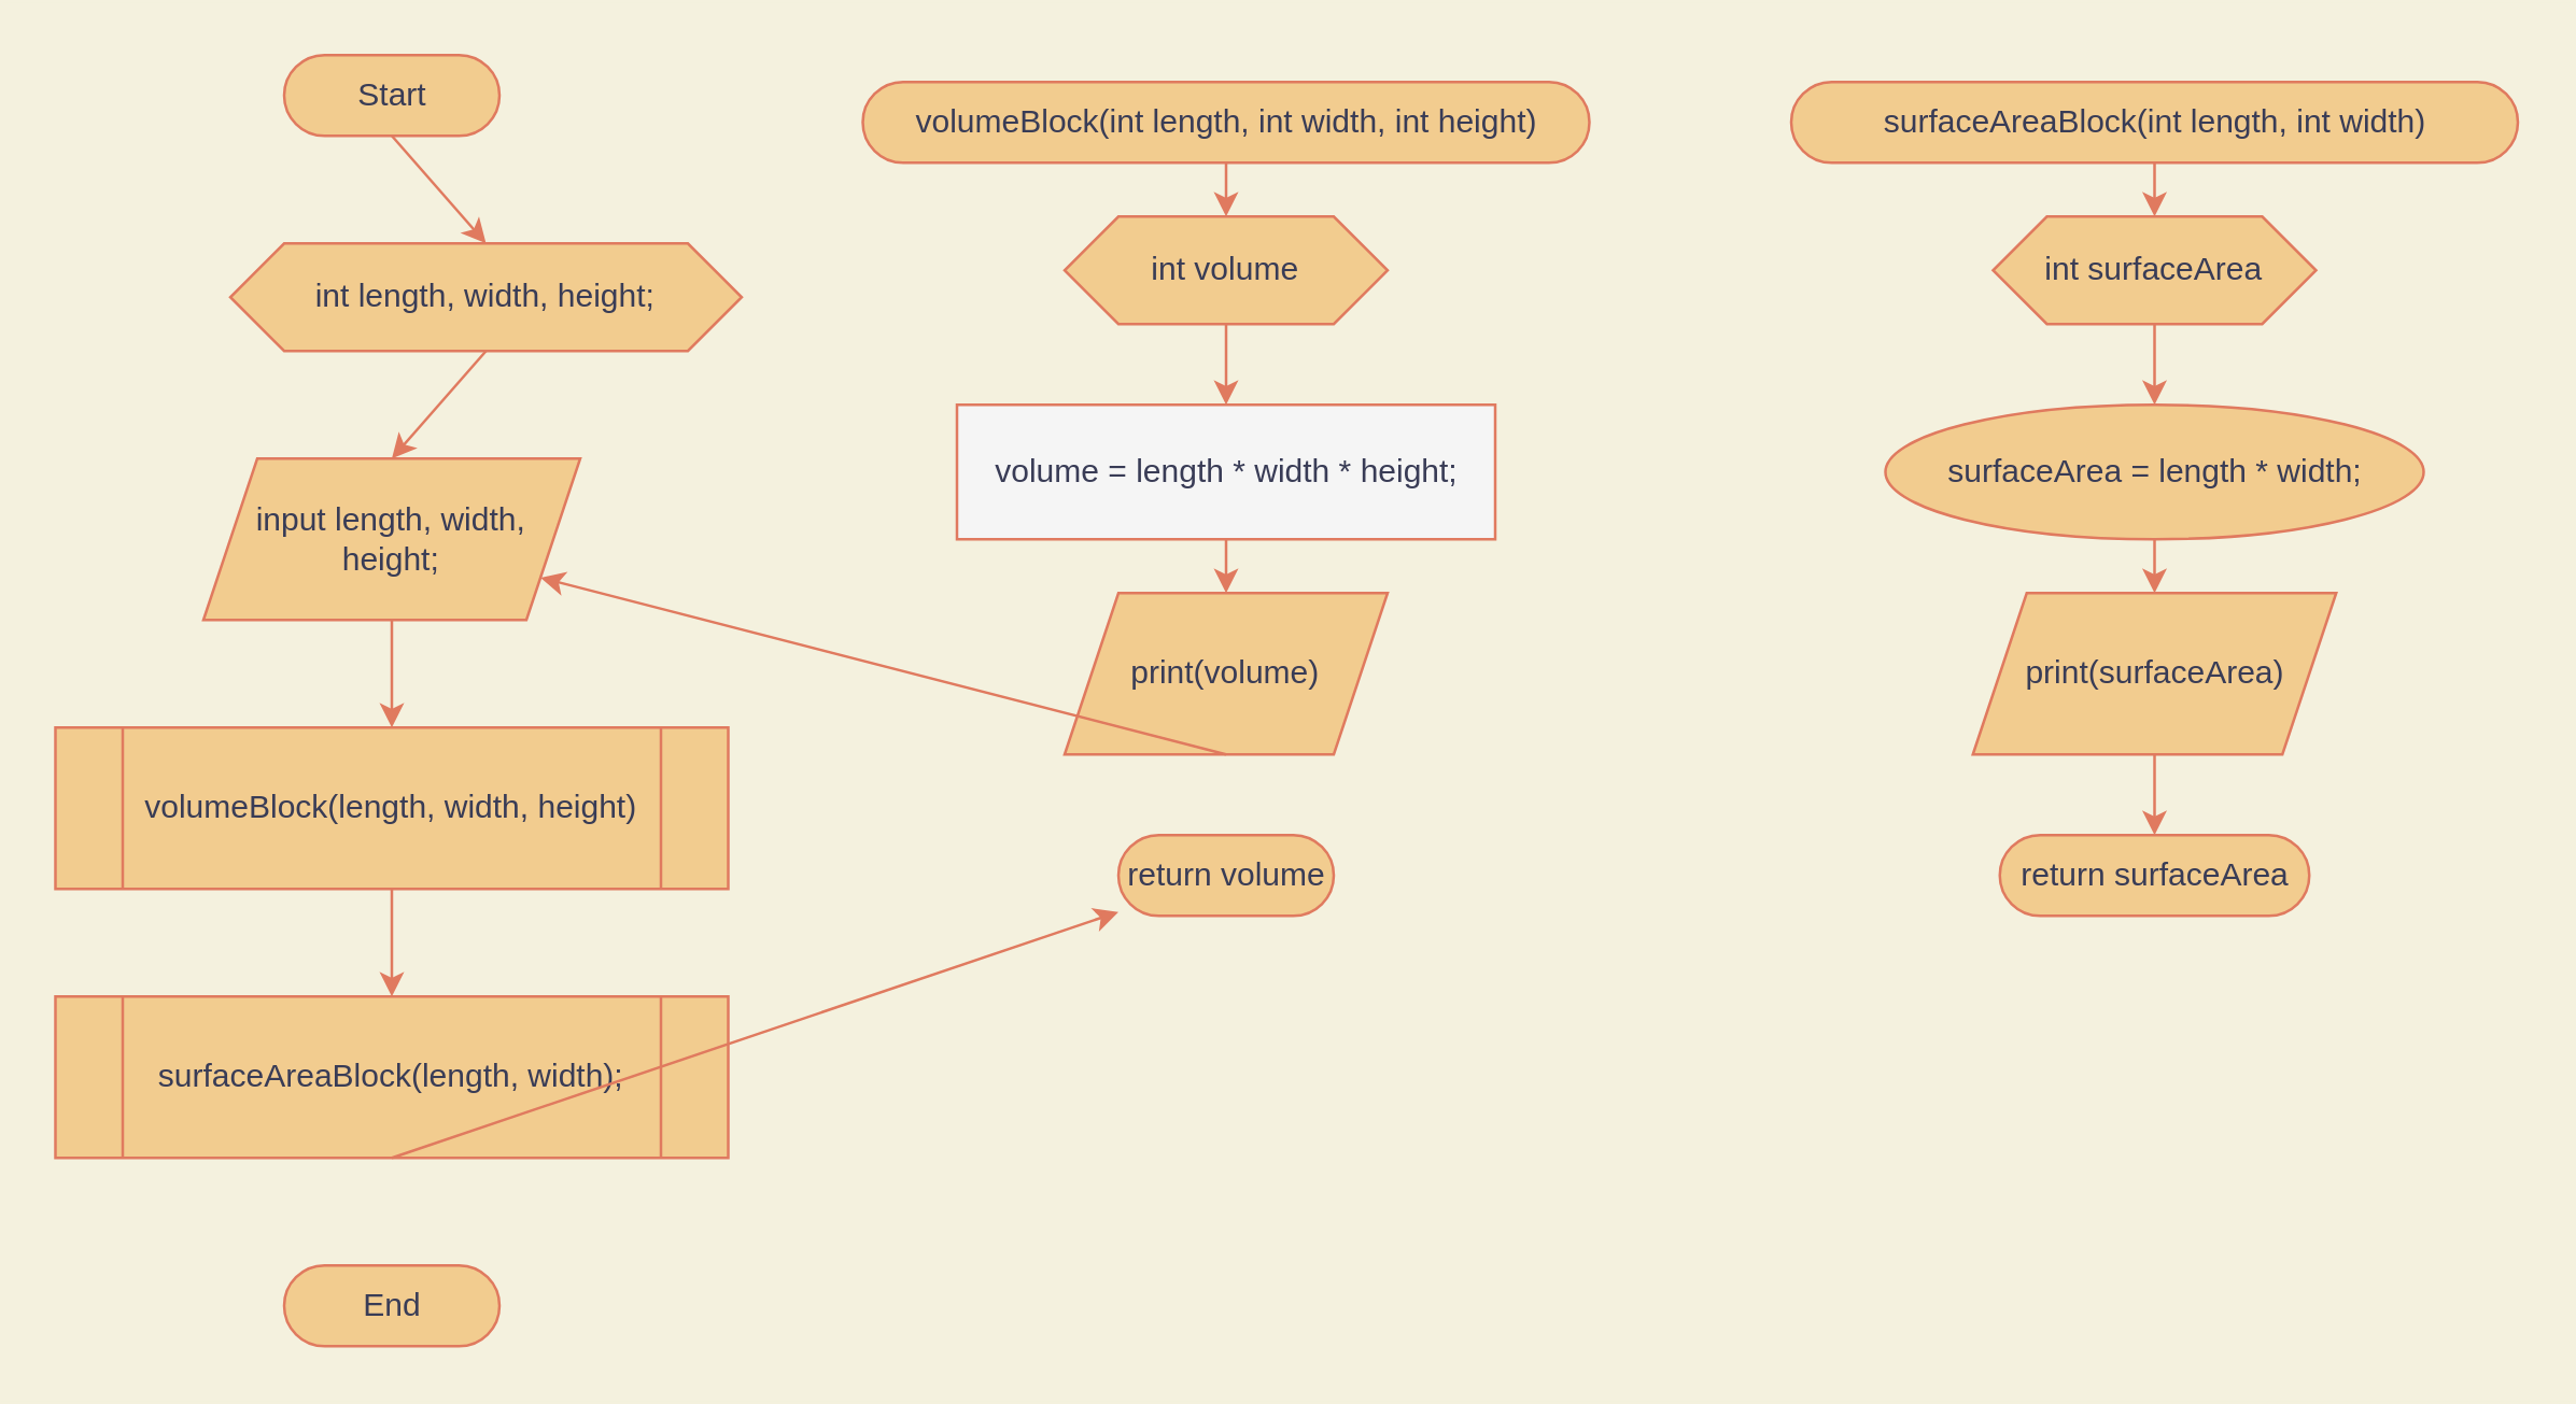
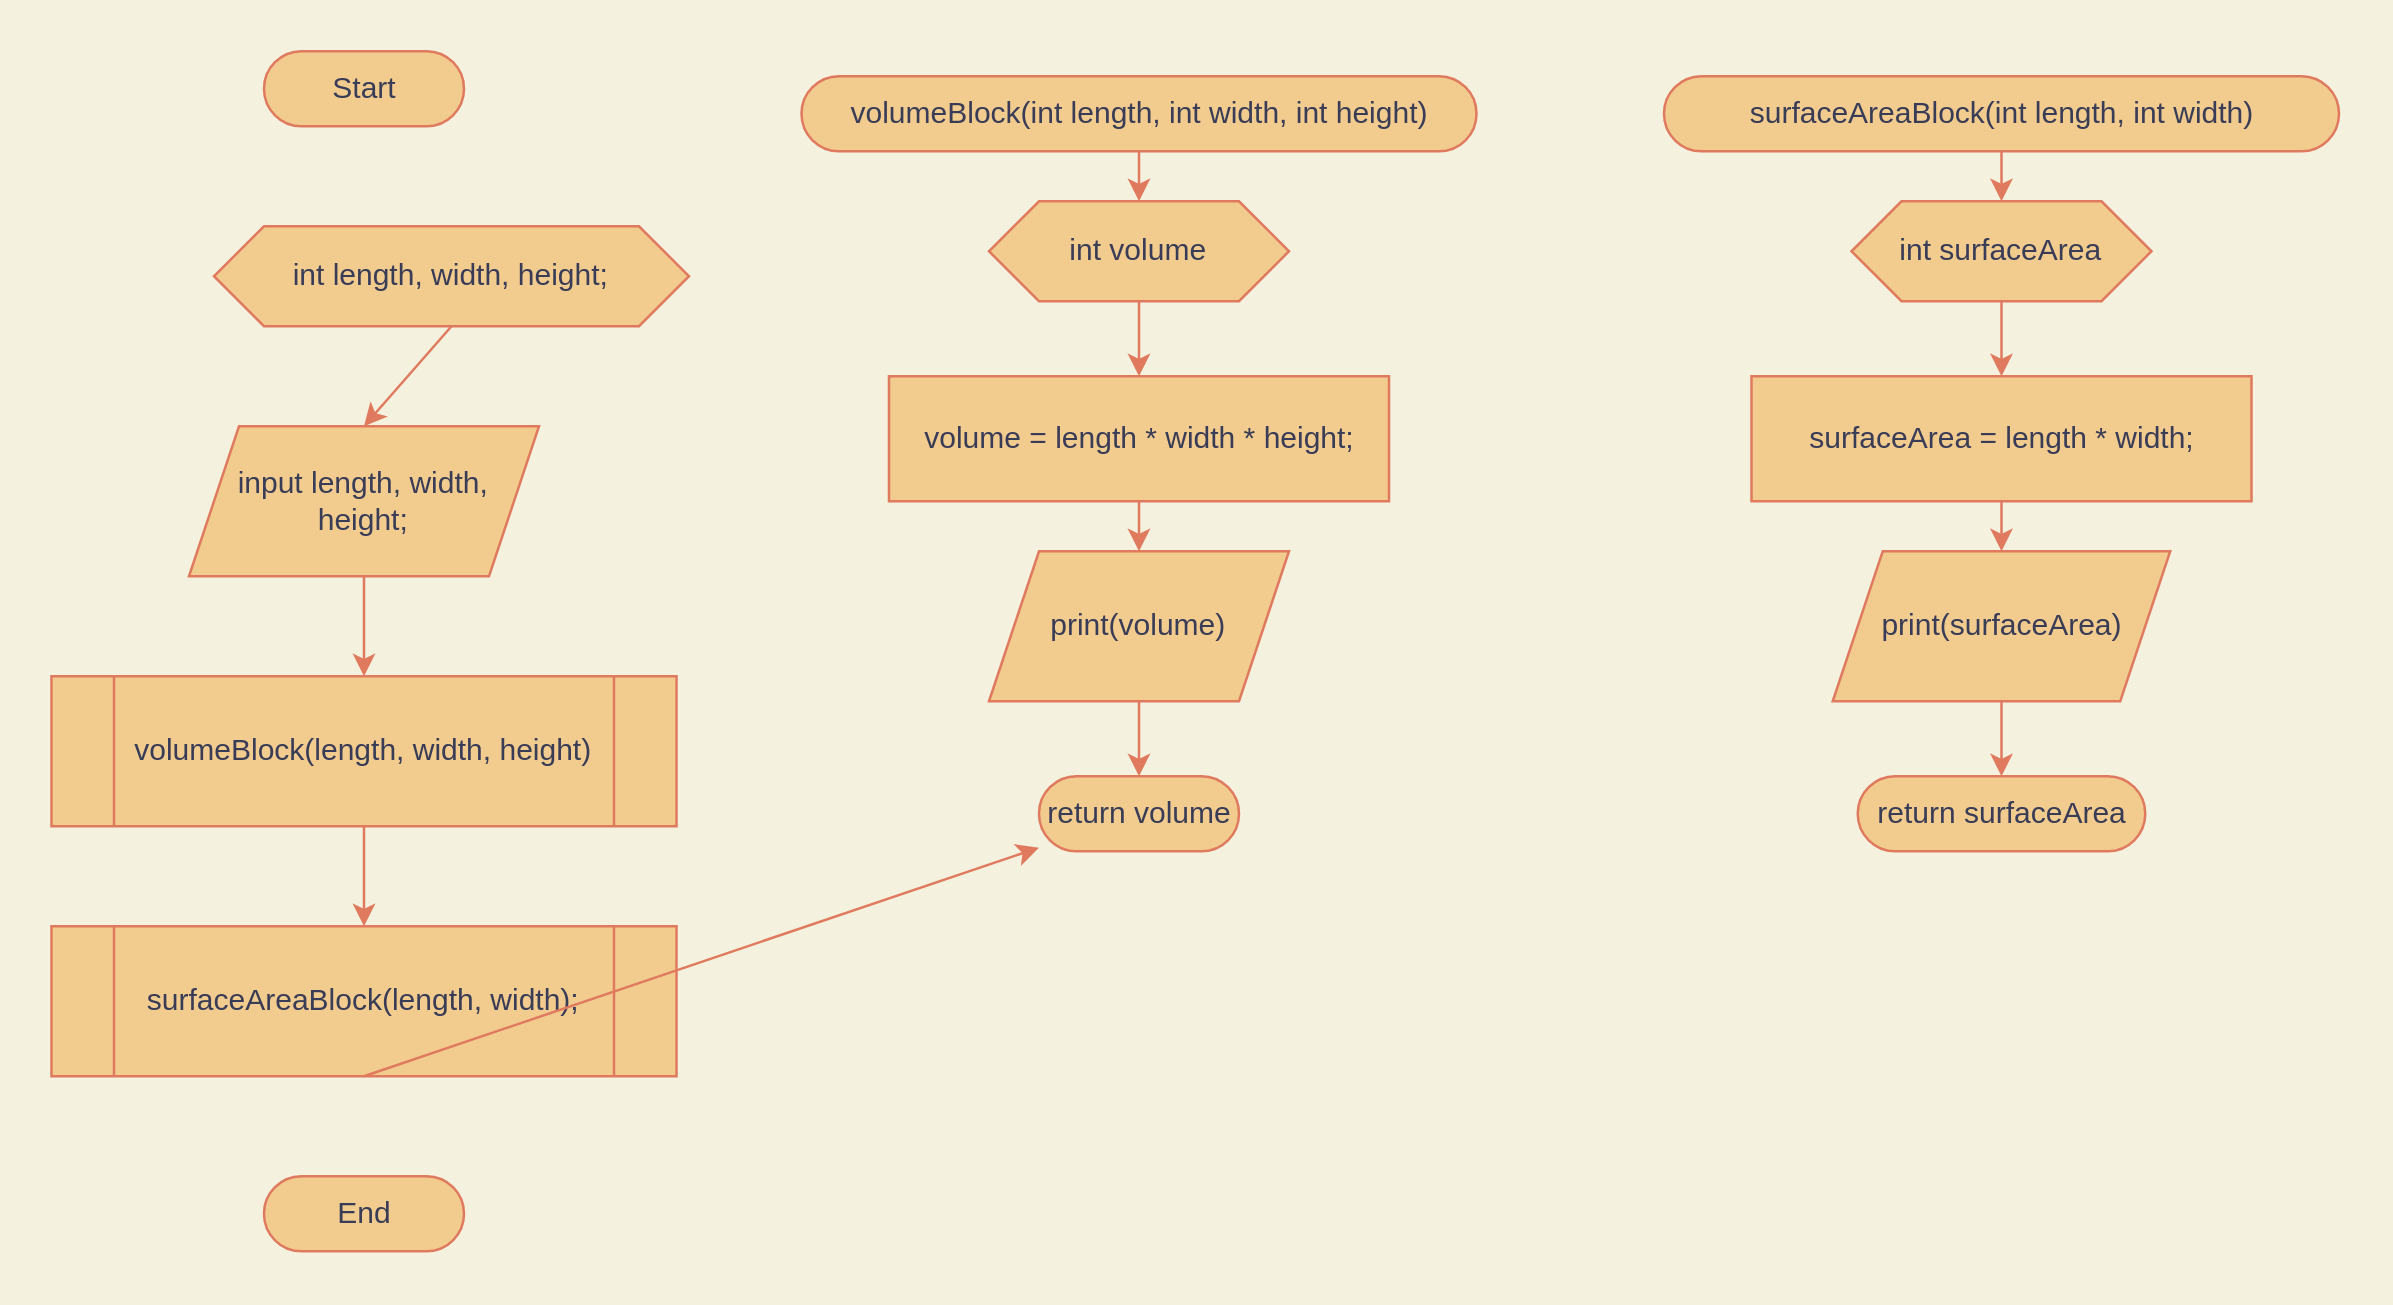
  <mxCell id="0" />
  <mxCell id="1" parent="0" />
  <mxCell id="2" value="Start" style="html=1;dashed=0;whitespace=wrap;shape=mxgraph.dfd.start;fillColor=#F2CC8F;strokeColor=#E07A5F;fontColor=#393C56;" vertex="1" parent="1"><mxGeometry x="105" y="20" width="80" height="30" as="geometry" /></mxCell>
  <mxCell id="3" value="volumeBlock(int length, int width, int height)" style="html=1;dashed=0;whitespace=wrap;shape=mxgraph.dfd.start;fillColor=#F2CC8F;strokeColor=#E07A5F;fontColor=#393C56;" vertex="1" parent="1"><mxGeometry x="320" y="30" width="270" height="30" as="geometry" /></mxCell>
  <mxCell id="4" value="End" style="html=1;dashed=0;whitespace=wrap;shape=mxgraph.dfd.start;fillColor=#F2CC8F;strokeColor=#E07A5F;fontColor=#393C56;" vertex="1" parent="1"><mxGeometry x="105" y="470" width="80" height="30" as="geometry" /></mxCell>
  <mxCell id="5" value="return volume" style="html=1;dashed=0;whitespace=wrap;shape=mxgraph.dfd.start;fillColor=#F2CC8F;strokeColor=#E07A5F;fontColor=#393C56;" vertex="1" parent="1"><mxGeometry x="415" y="310" width="80" height="30" as="geometry" /></mxCell>
  <mxCell id="6" value="int volume" style="shape=hexagon;perimeter=hexagonPerimeter2;whiteSpace=wrap;html=1;fixedSize=1;fillColor=#F2CC8F;strokeColor=#E07A5F;fontColor=#393C56;" vertex="1" parent="1"><mxGeometry x="395" y="80" width="120" height="40" as="geometry" /></mxCell>
- <mxCell id="7" value="volume = length * width * height;" style="html=1;dashed=0;whitespace=wrap;fillColor=#f5f5f5;strokeColor=#E07A5F;fontColor=#393C56;" vertex="1" parent="1"><mxGeometry x="355" y="150" width="200" height="50" as="geometry" /></mxCell>
+ <mxCell id="7" value="volume = length * width * height;" style="html=1;dashed=0;whitespace=wrap;fillColor=#F2CC8F;strokeColor=#E07A5F;fontColor=#393C56;" vertex="1" parent="1"><mxGeometry x="355" y="150" width="200" height="50" as="geometry" /></mxCell>
  <mxCell id="8" value="print(volume)" style="shape=parallelogram;perimeter=parallelogramPerimeter;whiteSpace=wrap;html=1;fixedSize=1;fillColor=#F2CC8F;strokeColor=#E07A5F;fontColor=#393C56;" vertex="1" parent="1"><mxGeometry x="395" y="220" width="120" height="60" as="geometry" /></mxCell>
  <mxCell id="9" value="surfaceAreaBlock(int length, int width)" style="html=1;dashed=0;whitespace=wrap;shape=mxgraph.dfd.start;fillColor=#F2CC8F;strokeColor=#E07A5F;fontColor=#393C56;" vertex="1" parent="1"><mxGeometry x="665" y="30" width="270" height="30" as="geometry" /></mxCell>
  <mxCell id="10" value="return&amp;nbsp;&lt;span style=&quot;&quot;&gt;surfaceArea&lt;/span&gt;" style="html=1;dashed=0;whitespace=wrap;shape=mxgraph.dfd.start;fillColor=#F2CC8F;strokeColor=#E07A5F;fontColor=#393C56;" vertex="1" parent="1"><mxGeometry x="742.5" y="310" width="115" height="30" as="geometry" /></mxCell>
  <mxCell id="11" value="int surfaceArea" style="shape=hexagon;perimeter=hexagonPerimeter2;whiteSpace=wrap;html=1;fixedSize=1;fillColor=#F2CC8F;strokeColor=#E07A5F;fontColor=#393C56;" vertex="1" parent="1"><mxGeometry x="740" y="80" width="120" height="40" as="geometry" /></mxCell>
- <mxCell id="12" value="surfaceArea = length * width;" style="ellipse;html=1;dashed=0;whitespace=wrap;fillColor=#F2CC8F;strokeColor=#E07A5F;fontColor=#393C56;" vertex="1" parent="1"><mxGeometry x="700" y="150" width="200" height="50" as="geometry" /></mxCell>
+ <mxCell id="12" value="surfaceArea = length * width;" style="html=1;dashed=0;whitespace=wrap;fillColor=#F2CC8F;strokeColor=#E07A5F;fontColor=#393C56;" vertex="1" parent="1"><mxGeometry x="700" y="150" width="200" height="50" as="geometry" /></mxCell>
  <mxCell id="13" value="print(surfaceArea)" style="shape=parallelogram;perimeter=parallelogramPerimeter;whiteSpace=wrap;html=1;fixedSize=1;fillColor=#F2CC8F;strokeColor=#E07A5F;fontColor=#393C56;" vertex="1" parent="1"><mxGeometry x="732.5" y="220" width="135" height="60" as="geometry" /></mxCell>
- <mxCell id="14" value="" style="endArrow=classic;html=1;rounded=0;entryX=0.5;entryY=0;entryDx=0;entryDy=0;exitX=0.5;exitY=0.5;exitDx=0;exitDy=15;exitPerimeter=0;labelBackgroundColor=#F4F1DE;strokeColor=#E07A5F;fontColor=#393C56;" edge="1" parent="1" source="2" target="23"><mxGeometry width="50" height="50" relative="1" as="geometry"><mxPoint x="320" y="430" as="sourcePoint" /><mxPoint x="370" y="380" as="targetPoint" /></mxGeometry></mxCell>
  <mxCell id="15" value="" style="endArrow=classic;html=1;rounded=0;entryX=0.5;entryY=0;entryDx=0;entryDy=0;exitX=0.5;exitY=0.5;exitDx=0;exitDy=15;exitPerimeter=0;labelBackgroundColor=#F4F1DE;strokeColor=#E07A5F;fontColor=#393C56;" edge="1" parent="1" source="3" target="6"><mxGeometry width="50" height="50" relative="1" as="geometry"><mxPoint x="425" y="440" as="sourcePoint" /><mxPoint x="475" y="390" as="targetPoint" /></mxGeometry></mxCell>
  <mxCell id="16" value="" style="endArrow=classic;html=1;rounded=0;entryX=0.5;entryY=0.5;entryDx=0;entryDy=-15;entryPerimeter=0;exitX=0.5;exitY=1;exitDx=0;exitDy=0;labelBackgroundColor=#F4F1DE;strokeColor=#E07A5F;fontColor=#393C56;" edge="1" parent="1" source="13" target="10"><mxGeometry width="50" height="50" relative="1" as="geometry"><mxPoint x="435" y="450" as="sourcePoint" /><mxPoint x="485" y="400" as="targetPoint" /></mxGeometry></mxCell>
  <mxCell id="17" value="" style="endArrow=classic;html=1;rounded=0;entryX=0.5;entryY=0;entryDx=0;entryDy=0;exitX=0.5;exitY=1;exitDx=0;exitDy=0;labelBackgroundColor=#F4F1DE;strokeColor=#E07A5F;fontColor=#393C56;" edge="1" parent="1" source="12" target="13"><mxGeometry width="50" height="50" relative="1" as="geometry"><mxPoint x="445" y="460" as="sourcePoint" /><mxPoint x="495" y="410" as="targetPoint" /></mxGeometry></mxCell>
  <mxCell id="18" value="" style="endArrow=classic;html=1;rounded=0;entryX=0.5;entryY=0;entryDx=0;entryDy=0;exitX=0.5;exitY=1;exitDx=0;exitDy=0;labelBackgroundColor=#F4F1DE;strokeColor=#E07A5F;fontColor=#393C56;" edge="1" parent="1" source="11" target="12"><mxGeometry width="50" height="50" relative="1" as="geometry"><mxPoint x="455" y="470" as="sourcePoint" /><mxPoint x="505" y="420" as="targetPoint" /></mxGeometry></mxCell>
  <mxCell id="19" value="" style="endArrow=classic;html=1;rounded=0;entryX=0.5;entryY=0;entryDx=0;entryDy=0;exitX=0.5;exitY=0.5;exitDx=0;exitDy=15;exitPerimeter=0;labelBackgroundColor=#F4F1DE;strokeColor=#E07A5F;fontColor=#393C56;" edge="1" parent="1" source="9" target="11"><mxGeometry width="50" height="50" relative="1" as="geometry"><mxPoint x="465" y="480" as="sourcePoint" /><mxPoint x="515" y="430" as="targetPoint" /></mxGeometry></mxCell>
  <mxCell id="20" value="" style="endArrow=classic;html=1;rounded=0;entryX=0.5;entryY=0;entryDx=0;entryDy=0;exitX=0.5;exitY=1;exitDx=0;exitDy=0;labelBackgroundColor=#F4F1DE;strokeColor=#E07A5F;fontColor=#393C56;" edge="1" parent="1" source="6" target="7"><mxGeometry width="50" height="50" relative="1" as="geometry"><mxPoint x="435" y="450" as="sourcePoint" /><mxPoint x="485" y="400" as="targetPoint" /></mxGeometry></mxCell>
  <mxCell id="21" value="" style="endArrow=classic;html=1;rounded=0;entryX=0.5;entryY=0;entryDx=0;entryDy=0;exitX=0.5;exitY=1;exitDx=0;exitDy=0;labelBackgroundColor=#F4F1DE;strokeColor=#E07A5F;fontColor=#393C56;" edge="1" parent="1" source="7" target="8"><mxGeometry width="50" height="50" relative="1" as="geometry"><mxPoint x="445" y="460" as="sourcePoint" /><mxPoint x="495" y="410" as="targetPoint" /></mxGeometry></mxCell>
- <mxCell id="22" value="" style="endArrow=classic;html=1;rounded=0;exitX=0.5;exitY=1;exitDx=0;exitDy=0;labelBackgroundColor=#F4F1DE;strokeColor=#E07A5F;fontColor=#393C56;" edge="1" parent="1" source="8" target="24"><mxGeometry width="50" height="50" relative="1" as="geometry"><mxPoint x="455" y="470" as="sourcePoint" /><mxPoint x="505" y="420" as="targetPoint" /></mxGeometry></mxCell>
+ <mxCell id="22" value="" style="endArrow=classic;html=1;rounded=0;entryX=0.5;entryY=0.5;entryDx=0;entryDy=-15;entryPerimeter=0;exitX=0.5;exitY=1;exitDx=0;exitDy=0;labelBackgroundColor=#F4F1DE;strokeColor=#E07A5F;fontColor=#393C56;" edge="1" parent="1" source="8" target="5"><mxGeometry width="50" height="50" relative="1" as="geometry"><mxPoint x="455" y="470" as="sourcePoint" /><mxPoint x="505" y="420" as="targetPoint" /></mxGeometry></mxCell>
  <mxCell id="23" value="int length, width, height;" style="shape=hexagon;perimeter=hexagonPerimeter2;whiteSpace=wrap;html=1;fixedSize=1;fillColor=#F2CC8F;strokeColor=#E07A5F;fontColor=#393C56;" vertex="1" parent="1"><mxGeometry x="85" y="90" width="190" height="40" as="geometry" /></mxCell>
  <mxCell id="24" value="input length, width, height;" style="shape=parallelogram;perimeter=parallelogramPerimeter;whiteSpace=wrap;html=1;fixedSize=1;fillColor=#F2CC8F;strokeColor=#E07A5F;fontColor=#393C56;" vertex="1" parent="1"><mxGeometry x="75" y="170" width="140" height="60" as="geometry" /></mxCell>
  <mxCell id="25" value="&lt;div&gt;volumeBlock(length, width, height)&lt;/div&gt;" style="shape=process;whiteSpace=wrap;html=1;backgroundOutline=1;fillColor=#F2CC8F;strokeColor=#E07A5F;fontColor=#393C56;" vertex="1" parent="1"><mxGeometry x="20" y="270" width="250" height="60" as="geometry" /></mxCell>
  <mxCell id="26" value="surfaceAreaBlock(length, width);" style="shape=process;whiteSpace=wrap;html=1;backgroundOutline=1;fillColor=#F2CC8F;strokeColor=#E07A5F;fontColor=#393C56;" vertex="1" parent="1"><mxGeometry x="20" y="370" width="250" height="60" as="geometry" /></mxCell>
  <mxCell id="27" value="" style="endArrow=classic;html=1;rounded=0;entryX=0.5;entryY=0;entryDx=0;entryDy=0;exitX=0.5;exitY=1;exitDx=0;exitDy=0;labelBackgroundColor=#F4F1DE;strokeColor=#E07A5F;fontColor=#393C56;" edge="1" parent="1" source="23" target="24"><mxGeometry width="50" height="50" relative="1" as="geometry"><mxPoint x="330" y="440" as="sourcePoint" /><mxPoint x="380" y="390" as="targetPoint" /></mxGeometry></mxCell>
  <mxCell id="28" value="" style="endArrow=classic;html=1;rounded=0;entryX=0.5;entryY=0;entryDx=0;entryDy=0;exitX=0.5;exitY=1;exitDx=0;exitDy=0;labelBackgroundColor=#F4F1DE;strokeColor=#E07A5F;fontColor=#393C56;" edge="1" parent="1" source="24" target="25"><mxGeometry width="50" height="50" relative="1" as="geometry"><mxPoint x="340" y="450" as="sourcePoint" /><mxPoint x="390" y="400" as="targetPoint" /></mxGeometry></mxCell>
  <mxCell id="29" value="" style="endArrow=classic;html=1;rounded=0;entryX=0.5;entryY=0;entryDx=0;entryDy=0;exitX=0.5;exitY=1;exitDx=0;exitDy=0;labelBackgroundColor=#F4F1DE;strokeColor=#E07A5F;fontColor=#393C56;" edge="1" parent="1" source="25" target="26"><mxGeometry width="50" height="50" relative="1" as="geometry"><mxPoint x="350" y="460" as="sourcePoint" /><mxPoint x="400" y="410" as="targetPoint" /></mxGeometry></mxCell>
  <mxCell id="30" value="" style="endArrow=classic;html=1;rounded=0;exitX=0.5;exitY=1;exitDx=0;exitDy=0;labelBackgroundColor=#F4F1DE;strokeColor=#E07A5F;fontColor=#393C56;" edge="1" parent="1" source="26" target="5"><mxGeometry width="50" height="50" relative="1" as="geometry"><mxPoint x="155" y="340" as="sourcePoint" /><mxPoint x="155" y="380" as="targetPoint" /></mxGeometry></mxCell>
